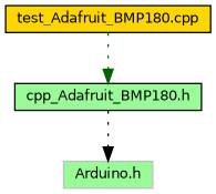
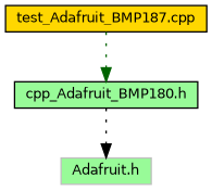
  digraph {
    node [color=black fillcolor=palegreen fontname=Helvetica fontsize=10 shape=box style=filled]
    edge [fontname=Helvetica fontsize=10 labelfontname=Helvetica labelfontsize=10 style=dotted]
-   n1 [fillcolor=gold fontcolor=black height=0.2 label="test_Adafruit_BMP180.cpp" width=0.4]
+   n1 [fillcolor=gold fontcolor=black height=0.2 label="test_Adafruit_BMP187.cpp" width=0.4]
    n2 [height=0.2 label="cpp_Adafruit_BMP180.h" width=0.4]
-   n3 [color=grey75 height=0.2 label="Arduino.h" width=0.4]
+   n3 [color=grey75 height=0.2 label="Adafruit.h" width=0.4]
    n1 -> n2 [color=darkgreen]
    n2 -> n3 [color=black]
  }
